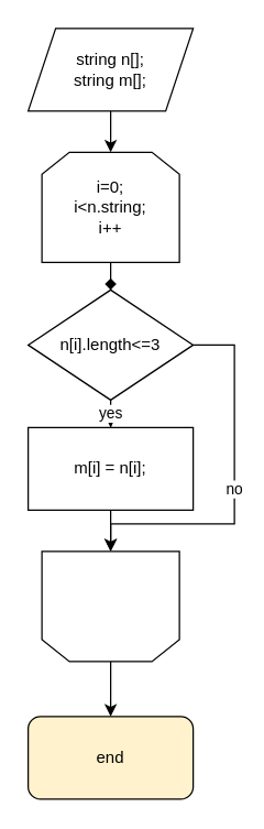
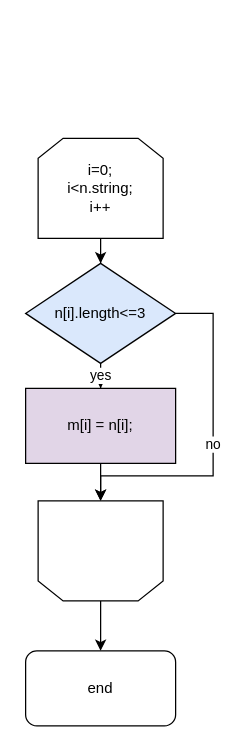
  <mxCell id="0" />
  <mxCell id="1" parent="0" />
  <mxCell id="2" value="" style="edgeStyle=orthogonalEdgeStyle;rounded=0;orthogonalLoop=1;jettySize=auto;html=1;" edge="1" parent="1" source="3" target="13"><mxGeometry relative="1" as="geometry" /></mxCell>
  <mxCell id="3" value="" style="shape=loopLimit;whiteSpace=wrap;html=1;direction=west;" vertex="1" parent="1"><mxGeometry x="30" y="400" width="100" height="80" as="geometry" /></mxCell>
- <mxCell id="4" style="edgeStyle=orthogonalEdgeStyle;rounded=0;orthogonalLoop=1;jettySize=auto;html=1;endArrow=diamond;" edge="1" parent="1" source="5" target="8"><mxGeometry relative="1" as="geometry" /></mxCell>
+ <mxCell id="4" style="edgeStyle=orthogonalEdgeStyle;rounded=0;orthogonalLoop=1;jettySize=auto;html=1;" edge="1" parent="1" source="5" target="8"><mxGeometry relative="1" as="geometry" /></mxCell>
  <mxCell id="5" value="&lt;div&gt;i=0;&lt;/div&gt;&lt;div&gt;i&amp;lt;n.string;&lt;/div&gt;&lt;div&gt;i++&lt;/div&gt;" style="shape=loopLimit;whiteSpace=wrap;html=1;" vertex="1" parent="1"><mxGeometry x="30" y="110" width="100" height="80" as="geometry" /></mxCell>
  <mxCell id="6" value="yes" style="edgeStyle=orthogonalEdgeStyle;rounded=0;orthogonalLoop=1;jettySize=auto;html=1;entryX=0.5;entryY=0;entryDx=0;entryDy=0;" edge="1" parent="1" source="8" target="10"><mxGeometry relative="1" as="geometry" /></mxCell>
  <mxCell id="7" value="no" style="edgeStyle=orthogonalEdgeStyle;rounded=0;orthogonalLoop=1;jettySize=auto;html=1;entryX=0.5;entryY=1;entryDx=0;entryDy=0;" edge="1" parent="1" source="8" target="3"><mxGeometry relative="1" as="geometry"><Array as="points"><mxPoint x="170" y="250" /><mxPoint x="170" y="380" /><mxPoint x="80" y="380" /></Array></mxGeometry></mxCell>
- <mxCell id="8" value="n[i].length&amp;lt;=3" style="rhombus;whiteSpace=wrap;html=1;" vertex="1" parent="1"><mxGeometry x="20" y="210" width="120" height="80" as="geometry" /></mxCell>
+ <mxCell id="8" value="n[i].length&amp;lt;=3" style="rhombus;whiteSpace=wrap;html=1;fillColor=#dae8fc;" vertex="1" parent="1"><mxGeometry x="20" y="210" width="120" height="80" as="geometry" /></mxCell>
  <mxCell id="9" style="edgeStyle=orthogonalEdgeStyle;rounded=0;orthogonalLoop=1;jettySize=auto;html=1;entryX=0.5;entryY=1;entryDx=0;entryDy=0;" edge="1" parent="1" source="10" target="3"><mxGeometry relative="1" as="geometry"><mxPoint x="80" y="390" as="targetPoint" /></mxGeometry></mxCell>
- <mxCell id="10" value="m[i] = n[i];" style="rounded=0;whiteSpace=wrap;html=1;" vertex="1" parent="1"><mxGeometry x="20" y="310" width="120" height="60" as="geometry" /></mxCell>
- <mxCell id="11" value="" style="edgeStyle=orthogonalEdgeStyle;rounded=0;orthogonalLoop=1;jettySize=auto;html=1;" edge="1" parent="1" source="12" target="5"><mxGeometry relative="1" as="geometry" /></mxCell>
- <mxCell id="12" value="&lt;div&gt;string n[];&lt;/div&gt;&lt;div&gt;string m[];&lt;br&gt;&lt;/div&gt;" style="shape=parallelogram;perimeter=parallelogramPerimeter;whiteSpace=wrap;html=1;fixedSize=1;" vertex="1" parent="1"><mxGeometry x="20" y="20" width="120" height="60" as="geometry" /></mxCell>
- <mxCell id="13" value="end" style="rounded=1;whiteSpace=wrap;html=1;fillColor=#fff2cc;" vertex="1" parent="1"><mxGeometry x="20" y="520" width="120" height="60" as="geometry" /></mxCell>
+ <mxCell id="10" value="m[i] = n[i];" style="rounded=0;whiteSpace=wrap;html=1;fillColor=#e1d5e7;" vertex="1" parent="1"><mxGeometry x="20" y="310" width="120" height="60" as="geometry" /></mxCell>
+ <mxCell id="13" value="end" style="rounded=1;whiteSpace=wrap;html=1;" vertex="1" parent="1"><mxGeometry x="20" y="520" width="120" height="60" as="geometry" /></mxCell>
